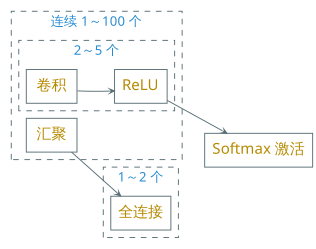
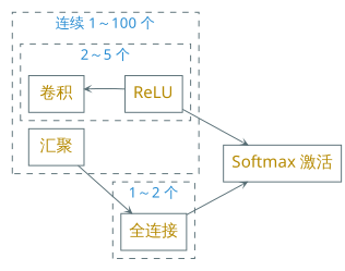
  digraph {
    nodesep=0.2
    rankdir=LR
    ranksep=0.5
    node [color="#586e75" fontcolor="#b58900" fontname=LXGWWenKai fontsize=16 shape=box]
    edge [arrowhead=vee arrowsize=0.5 color="#586e75" fontcolor="#268bd2" fontname=LXGWWenKai fontsize=12]
    "卷积"
    ReLU
    "汇聚"
    "全连接"
    "Softmax 激活"
    subgraph cluster_1 {
      color="#586e75"
      fontcolor="#268bd2"
      fontname=LXGWWenKai
      label="连续 1～100 个"
      style=dashed
      "汇聚"
      subgraph cluster_2 {
        color="#586e75"
        fontcolor="#268bd2"
        fontname=LXGWWenKai
        label="2～5 个"
        style=dashed
        "卷积"
        ReLU
      }
    }
    subgraph cluster_3 {
      color="#586e75"
      fontcolor="#268bd2"
      fontname=LXGWWenKai
      label="1～2 个"
      style=dashed
      "全连接"
    }
-   "卷积" -> ReLU
+   ReLU -> "卷积"
    ReLU -> "Softmax 激活"
    "汇聚" -> "全连接"
+   "全连接" -> "Softmax 激活"
  }
